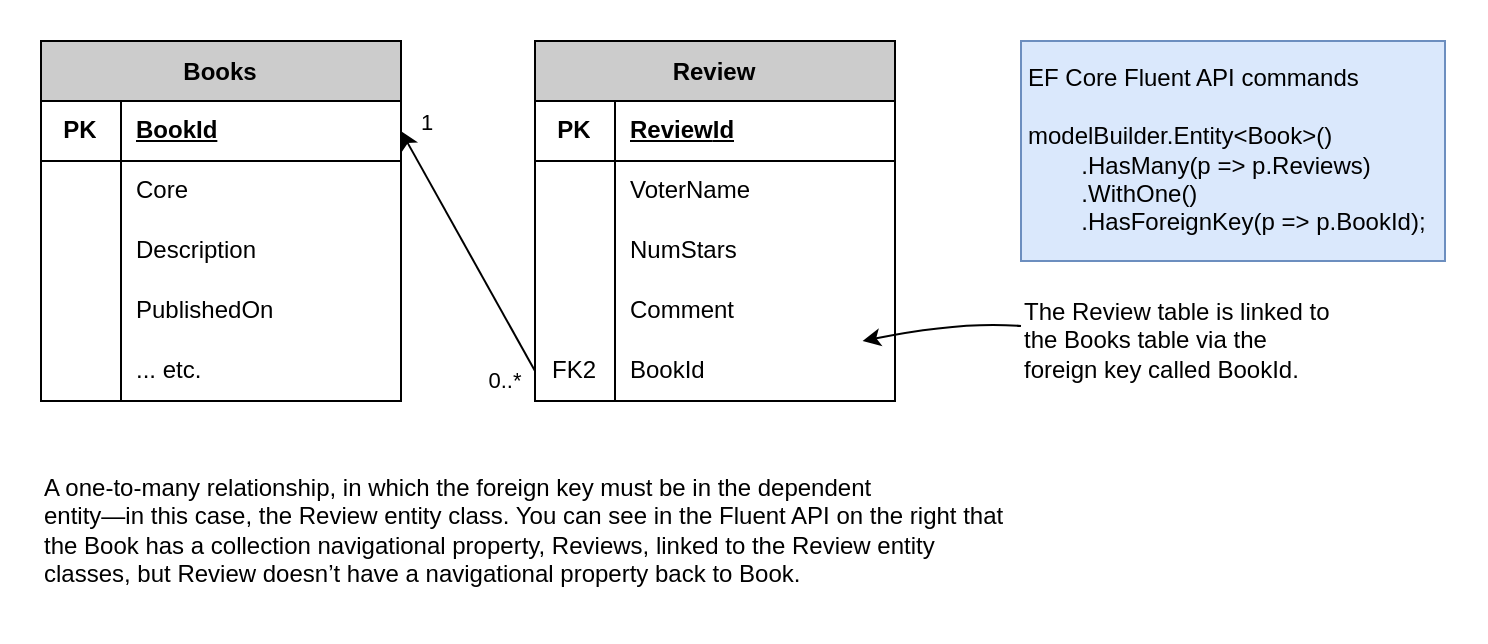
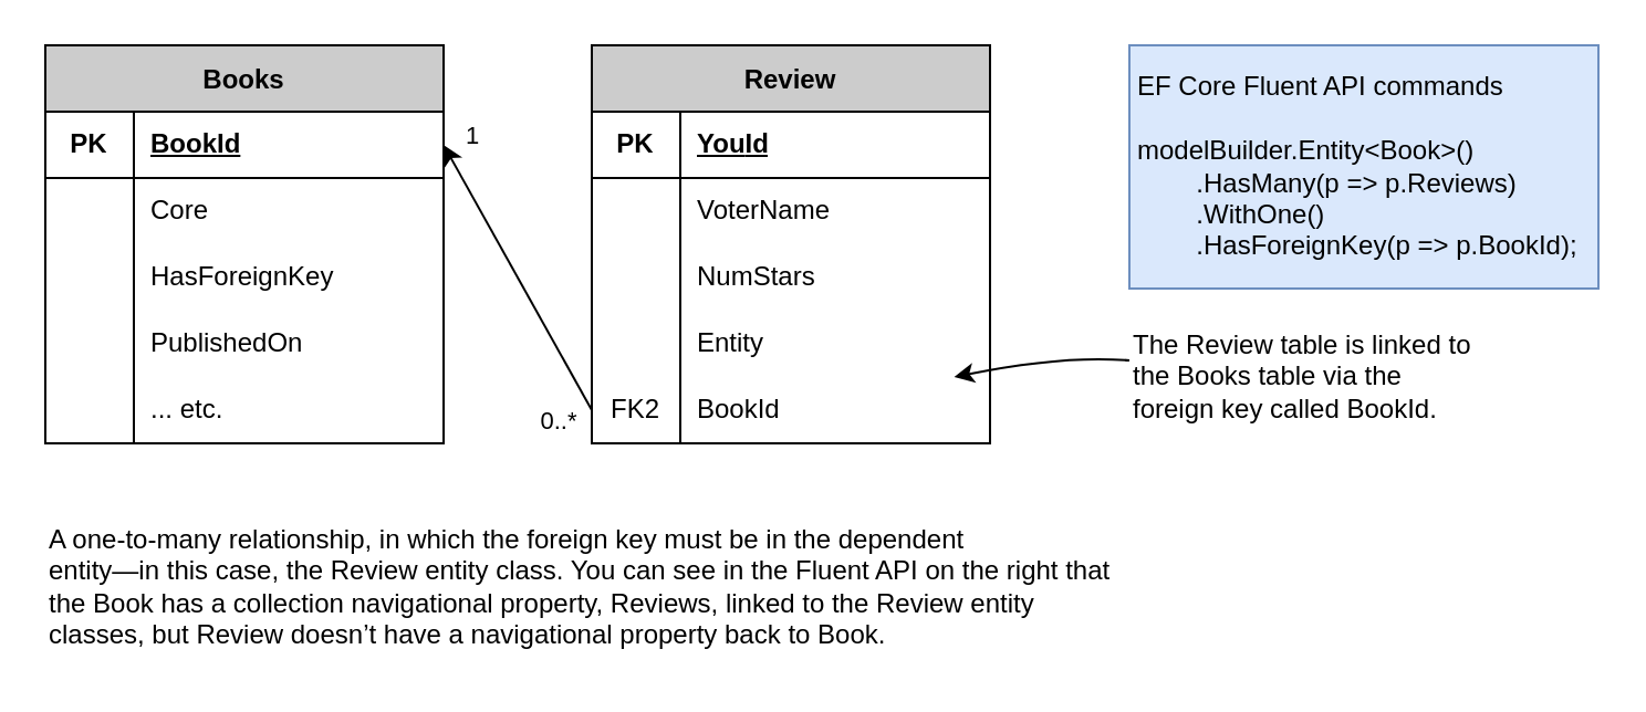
  <mxCell id="0" />
  <mxCell id="1" parent="0" />
  <mxCell id="2" value="" style="endArrow=classic;html=1;rounded=0;entryX=1;entryY=0.5;entryDx=0;entryDy=0;exitX=0;exitY=0.5;exitDx=0;exitDy=0;" parent="1" source="36" target="8" edge="1"><mxGeometry width="50" height="50" relative="1" as="geometry"><mxPoint x="-68.5" y="200" as="sourcePoint" /><mxPoint x="151.5" y="65" as="targetPoint" /></mxGeometry></mxCell>
  <mxCell id="3" value="0..*" style="edgeLabel;html=1;align=center;verticalAlign=middle;resizable=0;points=[];" vertex="1" connectable="0" parent="2"><mxGeometry x="-0.552" y="1" relative="1" as="geometry"><mxPoint y="31" as="offset" /></mxGeometry></mxCell>
  <mxCell id="4" value="1" style="edgeLabel;html=1;align=center;verticalAlign=middle;resizable=0;points=[];" vertex="1" connectable="0" parent="2"><mxGeometry x="0.616" relative="1" as="geometry"><mxPoint y="-28" as="offset" /></mxGeometry></mxCell>
  <mxCell id="5" value="&lt;div&gt;EF Core Fluent API commands&lt;/div&gt;&lt;div&gt;&lt;br&gt;&lt;/div&gt;&lt;div&gt;modelBuilder.Entity&amp;lt;Book&amp;gt;()&lt;/div&gt;&lt;div&gt;&lt;span style=&quot;white-space: pre;&quot;&gt;&#09;&lt;/span&gt;.HasMany(p =&amp;gt; p.Reviews)&lt;/div&gt;&lt;div&gt;&lt;span style=&quot;white-space: pre;&quot;&gt;&#09;&lt;/span&gt;.WithOne()&lt;/div&gt;&lt;div&gt;&lt;span style=&quot;white-space: pre;&quot;&gt;&#09;&lt;/span&gt;.HasForeignKey(p =&amp;gt;&amp;nbsp;&lt;span style=&quot;background-color: initial;&quot;&gt;p.BookId);&lt;/span&gt;&lt;/div&gt;" style="text;html=1;strokeColor=#6c8ebf;fillColor=#dae8fc;align=left;verticalAlign=middle;whiteSpace=wrap;rounded=0;spacingRight=2;spacingTop=2;spacingLeft=2;spacingBottom=2;" parent="1" vertex="1"><mxGeometry x="510" y="20" width="212" height="110" as="geometry" /></mxCell>
  <mxCell id="6" value="&lt;div&gt;The Review table is linked to&lt;/div&gt;&lt;div&gt;the Books table via the&lt;/div&gt;&lt;div&gt;foreign key called BookId.&lt;/div&gt;" style="text;html=1;align=left;verticalAlign=middle;resizable=0;points=[];autosize=1;strokeColor=none;fillColor=none;" parent="1" vertex="1"><mxGeometry x="510" y="140" width="180" height="60" as="geometry" /></mxCell>
  <mxCell id="7" value="Books" style="shape=table;startSize=30;container=1;collapsible=0;childLayout=tableLayout;fixedRows=1;rowLines=0;fontStyle=1;fillColor=#CCCCCC;" vertex="1" parent="1"><mxGeometry x="20" y="20" width="180" height="180" as="geometry" /></mxCell>
  <mxCell id="8" value="" style="shape=tableRow;horizontal=0;startSize=0;swimlaneHead=0;swimlaneBody=0;top=0;left=0;bottom=0;right=0;collapsible=0;dropTarget=0;fillColor=none;points=[[0,0.5],[1,0.5]];portConstraint=eastwest;" vertex="1" parent="7"><mxGeometry y="30" width="180" height="30" as="geometry" /></mxCell>
  <mxCell id="9" value="PK" style="shape=partialRectangle;html=1;whiteSpace=wrap;connectable=0;fillColor=none;top=0;left=0;bottom=1;right=0;overflow=hidden;pointerEvents=1;strokeColor=default;fontStyle=1" vertex="1" parent="8"><mxGeometry width="40" height="30" as="geometry"><mxRectangle width="40" height="30" as="alternateBounds" /></mxGeometry></mxCell>
  <mxCell id="10" value="&lt;span style=&quot;text-align: center;&quot;&gt;Book&lt;/span&gt;Id" style="shape=partialRectangle;connectable=0;fillColor=none;top=0;left=0;bottom=1;right=0;align=left;spacingLeft=6;overflow=hidden;strokeColor=default;perimeterSpacing=0;shadow=0;labelBorderColor=none;whiteSpace=wrap;html=1;labelBackgroundColor=none;fontStyle=5" vertex="1" parent="8"><mxGeometry x="40" width="140" height="30" as="geometry"><mxRectangle width="140" height="30" as="alternateBounds" /></mxGeometry></mxCell>
  <mxCell id="11" style="shape=tableRow;horizontal=0;startSize=0;swimlaneHead=0;swimlaneBody=0;top=0;left=0;bottom=0;right=0;collapsible=0;dropTarget=0;fillColor=none;points=[[0,0.5],[1,0.5]];portConstraint=eastwest;" vertex="1" parent="7"><mxGeometry y="60" width="180" height="30" as="geometry" /></mxCell>
  <mxCell id="12" style="shape=partialRectangle;html=1;whiteSpace=wrap;connectable=0;fillColor=none;top=0;left=0;bottom=0;right=0;overflow=hidden;" vertex="1" parent="11"><mxGeometry width="40" height="30" as="geometry"><mxRectangle width="40" height="30" as="alternateBounds" /></mxGeometry></mxCell>
  <mxCell id="13" value="Core" style="shape=partialRectangle;html=1;whiteSpace=wrap;connectable=0;fillColor=none;top=0;left=0;bottom=0;right=0;align=left;spacingLeft=6;overflow=hidden;" vertex="1" parent="11"><mxGeometry x="40" width="140" height="30" as="geometry"><mxRectangle width="140" height="30" as="alternateBounds" /></mxGeometry></mxCell>
  <mxCell id="14" style="shape=tableRow;horizontal=0;startSize=0;swimlaneHead=0;swimlaneBody=0;top=0;left=0;bottom=0;right=0;collapsible=0;dropTarget=0;fillColor=none;points=[[0,0.5],[1,0.5]];portConstraint=eastwest;" vertex="1" parent="7"><mxGeometry y="90" width="180" height="30" as="geometry" /></mxCell>
  <mxCell id="15" style="shape=partialRectangle;html=1;whiteSpace=wrap;connectable=0;fillColor=none;top=0;left=0;bottom=0;right=0;overflow=hidden;" vertex="1" parent="14"><mxGeometry width="40" height="30" as="geometry"><mxRectangle width="40" height="30" as="alternateBounds" /></mxGeometry></mxCell>
- <mxCell id="16" value="Description" style="shape=partialRectangle;html=1;whiteSpace=wrap;connectable=0;fillColor=none;top=0;left=0;bottom=0;right=0;align=left;spacingLeft=6;overflow=hidden;" vertex="1" parent="14"><mxGeometry x="40" width="140" height="30" as="geometry"><mxRectangle width="140" height="30" as="alternateBounds" /></mxGeometry></mxCell>
+ <mxCell id="16" value="HasForeignKey" style="shape=partialRectangle;html=1;whiteSpace=wrap;connectable=0;fillColor=none;top=0;left=0;bottom=0;right=0;align=left;spacingLeft=6;overflow=hidden;" vertex="1" parent="14"><mxGeometry x="40" width="140" height="30" as="geometry"><mxRectangle width="140" height="30" as="alternateBounds" /></mxGeometry></mxCell>
  <mxCell id="17" style="shape=tableRow;horizontal=0;startSize=0;swimlaneHead=0;swimlaneBody=0;top=0;left=0;bottom=0;right=0;collapsible=0;dropTarget=0;fillColor=none;points=[[0,0.5],[1,0.5]];portConstraint=eastwest;" vertex="1" parent="7"><mxGeometry y="120" width="180" height="30" as="geometry" /></mxCell>
  <mxCell id="18" style="shape=partialRectangle;html=1;whiteSpace=wrap;connectable=0;fillColor=none;top=0;left=0;bottom=0;right=0;overflow=hidden;" vertex="1" parent="17"><mxGeometry width="40" height="30" as="geometry"><mxRectangle width="40" height="30" as="alternateBounds" /></mxGeometry></mxCell>
  <mxCell id="19" value="PublishedOn" style="shape=partialRectangle;html=1;whiteSpace=wrap;connectable=0;fillColor=none;top=0;left=0;bottom=0;right=0;align=left;spacingLeft=6;overflow=hidden;" vertex="1" parent="17"><mxGeometry x="40" width="140" height="30" as="geometry"><mxRectangle width="140" height="30" as="alternateBounds" /></mxGeometry></mxCell>
  <mxCell id="20" style="shape=tableRow;horizontal=0;startSize=0;swimlaneHead=0;swimlaneBody=0;top=0;left=0;bottom=0;right=0;collapsible=0;dropTarget=0;fillColor=none;points=[[0,0.5],[1,0.5]];portConstraint=eastwest;" vertex="1" parent="7"><mxGeometry y="150" width="180" height="30" as="geometry" /></mxCell>
  <mxCell id="21" style="shape=partialRectangle;html=1;whiteSpace=wrap;connectable=0;fillColor=none;top=0;left=0;bottom=0;right=0;overflow=hidden;" vertex="1" parent="20"><mxGeometry width="40" height="30" as="geometry"><mxRectangle width="40" height="30" as="alternateBounds" /></mxGeometry></mxCell>
  <mxCell id="22" value="... etc." style="shape=partialRectangle;html=1;whiteSpace=wrap;connectable=0;fillColor=none;top=0;left=0;bottom=0;right=0;align=left;spacingLeft=6;overflow=hidden;" vertex="1" parent="20"><mxGeometry x="40" width="140" height="30" as="geometry"><mxRectangle width="140" height="30" as="alternateBounds" /></mxGeometry></mxCell>
  <mxCell id="23" value="Review" style="shape=table;startSize=30;container=1;collapsible=0;childLayout=tableLayout;fixedRows=1;rowLines=0;fontStyle=1;fillColor=#CCCCCC;" vertex="1" parent="1"><mxGeometry x="267" y="20" width="180" height="180" as="geometry" /></mxCell>
  <mxCell id="24" value="" style="shape=tableRow;horizontal=0;startSize=0;swimlaneHead=0;swimlaneBody=0;top=0;left=0;bottom=0;right=0;collapsible=0;dropTarget=0;fillColor=none;points=[[0,0.5],[1,0.5]];portConstraint=eastwest;" vertex="1" parent="23"><mxGeometry y="30" width="180" height="30" as="geometry" /></mxCell>
  <mxCell id="25" value="PK" style="shape=partialRectangle;html=1;whiteSpace=wrap;connectable=0;fillColor=none;top=0;left=0;bottom=1;right=0;overflow=hidden;pointerEvents=1;strokeColor=default;fontStyle=1" vertex="1" parent="24"><mxGeometry width="40" height="30" as="geometry"><mxRectangle width="40" height="30" as="alternateBounds" /></mxGeometry></mxCell>
- <mxCell id="26" value="&lt;div style=&quot;text-align: center;&quot;&gt;&lt;span style=&quot;background-color: initial;&quot;&gt;Review&lt;/span&gt;&lt;span style=&quot;background-color: initial;&quot;&gt;Id&lt;/span&gt;&lt;/div&gt;" style="shape=partialRectangle;connectable=0;fillColor=none;top=0;left=0;bottom=1;right=0;align=left;spacingLeft=6;overflow=hidden;strokeColor=default;perimeterSpacing=0;shadow=0;labelBorderColor=none;whiteSpace=wrap;html=1;labelBackgroundColor=none;fontStyle=5" vertex="1" parent="24"><mxGeometry x="40" width="140" height="30" as="geometry"><mxRectangle width="140" height="30" as="alternateBounds" /></mxGeometry></mxCell>
+ <mxCell id="26" value="&lt;div style=&quot;text-align: center;&quot;&gt;&lt;span style=&quot;background-color: initial;&quot;&gt;You&lt;/span&gt;&lt;span style=&quot;background-color: initial;&quot;&gt;Id&lt;/span&gt;&lt;/div&gt;" style="shape=partialRectangle;connectable=0;fillColor=none;top=0;left=0;bottom=1;right=0;align=left;spacingLeft=6;overflow=hidden;strokeColor=default;perimeterSpacing=0;shadow=0;labelBorderColor=none;whiteSpace=wrap;html=1;labelBackgroundColor=none;fontStyle=5" vertex="1" parent="24"><mxGeometry x="40" width="140" height="30" as="geometry"><mxRectangle width="140" height="30" as="alternateBounds" /></mxGeometry></mxCell>
  <mxCell id="27" style="shape=tableRow;horizontal=0;startSize=0;swimlaneHead=0;swimlaneBody=0;top=0;left=0;bottom=0;right=0;collapsible=0;dropTarget=0;fillColor=none;points=[[0,0.5],[1,0.5]];portConstraint=eastwest;" vertex="1" parent="23"><mxGeometry y="60" width="180" height="30" as="geometry" /></mxCell>
  <mxCell id="28" style="shape=partialRectangle;html=1;whiteSpace=wrap;connectable=0;fillColor=none;top=0;left=0;bottom=0;right=0;overflow=hidden;" vertex="1" parent="27"><mxGeometry width="40" height="30" as="geometry"><mxRectangle width="40" height="30" as="alternateBounds" /></mxGeometry></mxCell>
  <mxCell id="29" value="VoterName" style="shape=partialRectangle;html=1;whiteSpace=wrap;connectable=0;fillColor=none;top=0;left=0;bottom=0;right=0;align=left;spacingLeft=6;overflow=hidden;" vertex="1" parent="27"><mxGeometry x="40" width="140" height="30" as="geometry"><mxRectangle width="140" height="30" as="alternateBounds" /></mxGeometry></mxCell>
  <mxCell id="30" style="shape=tableRow;horizontal=0;startSize=0;swimlaneHead=0;swimlaneBody=0;top=0;left=0;bottom=0;right=0;collapsible=0;dropTarget=0;fillColor=none;points=[[0,0.5],[1,0.5]];portConstraint=eastwest;" vertex="1" parent="23"><mxGeometry y="90" width="180" height="30" as="geometry" /></mxCell>
  <mxCell id="31" style="shape=partialRectangle;html=1;whiteSpace=wrap;connectable=0;fillColor=none;top=0;left=0;bottom=0;right=0;overflow=hidden;" vertex="1" parent="30"><mxGeometry width="40" height="30" as="geometry"><mxRectangle width="40" height="30" as="alternateBounds" /></mxGeometry></mxCell>
  <mxCell id="32" value="NumStars" style="shape=partialRectangle;html=1;whiteSpace=wrap;connectable=0;fillColor=none;top=0;left=0;bottom=0;right=0;align=left;spacingLeft=6;overflow=hidden;" vertex="1" parent="30"><mxGeometry x="40" width="140" height="30" as="geometry"><mxRectangle width="140" height="30" as="alternateBounds" /></mxGeometry></mxCell>
  <mxCell id="33" style="shape=tableRow;horizontal=0;startSize=0;swimlaneHead=0;swimlaneBody=0;top=0;left=0;bottom=0;right=0;collapsible=0;dropTarget=0;fillColor=none;points=[[0,0.5],[1,0.5]];portConstraint=eastwest;" vertex="1" parent="23"><mxGeometry y="120" width="180" height="30" as="geometry" /></mxCell>
  <mxCell id="34" style="shape=partialRectangle;html=1;whiteSpace=wrap;connectable=0;fillColor=none;top=0;left=0;bottom=0;right=0;overflow=hidden;" vertex="1" parent="33"><mxGeometry width="40" height="30" as="geometry"><mxRectangle width="40" height="30" as="alternateBounds" /></mxGeometry></mxCell>
- <mxCell id="35" value="Comment" style="shape=partialRectangle;html=1;whiteSpace=wrap;connectable=0;fillColor=none;top=0;left=0;bottom=0;right=0;align=left;spacingLeft=6;overflow=hidden;" vertex="1" parent="33"><mxGeometry x="40" width="140" height="30" as="geometry"><mxRectangle width="140" height="30" as="alternateBounds" /></mxGeometry></mxCell>
+ <mxCell id="35" value="Entity" style="shape=partialRectangle;html=1;whiteSpace=wrap;connectable=0;fillColor=none;top=0;left=0;bottom=0;right=0;align=left;spacingLeft=6;overflow=hidden;" vertex="1" parent="33"><mxGeometry x="40" width="140" height="30" as="geometry"><mxRectangle width="140" height="30" as="alternateBounds" /></mxGeometry></mxCell>
  <mxCell id="36" style="shape=tableRow;horizontal=0;startSize=0;swimlaneHead=0;swimlaneBody=0;top=0;left=0;bottom=0;right=0;collapsible=0;dropTarget=0;fillColor=none;points=[[0,0.5],[1,0.5]];portConstraint=eastwest;" vertex="1" parent="23"><mxGeometry y="150" width="180" height="30" as="geometry" /></mxCell>
  <mxCell id="37" value="FK2" style="shape=partialRectangle;html=1;whiteSpace=wrap;connectable=0;fillColor=none;top=0;left=0;bottom=0;right=0;overflow=hidden;" vertex="1" parent="36"><mxGeometry width="40" height="30" as="geometry"><mxRectangle width="40" height="30" as="alternateBounds" /></mxGeometry></mxCell>
  <mxCell id="38" value="BookId" style="shape=partialRectangle;html=1;whiteSpace=wrap;connectable=0;fillColor=none;top=0;left=0;bottom=0;right=0;align=left;spacingLeft=6;overflow=hidden;" vertex="1" parent="36"><mxGeometry x="40" width="140" height="30" as="geometry"><mxRectangle width="140" height="30" as="alternateBounds" /></mxGeometry></mxCell>
  <mxCell id="39" value="" style="endArrow=classic;html=1;curved=1;" edge="1" parent="1" source="6" target="36"><mxGeometry width="50" height="50" relative="1" as="geometry"><mxPoint x="520" y="260" as="sourcePoint" /><mxPoint x="400" y="190" as="targetPoint" /><Array as="points"><mxPoint x="480" y="160" /></Array></mxGeometry></mxCell>
  <mxCell id="40" value="&lt;div&gt;A one-to-many relationship, in which the foreign key must be in the dependent&lt;/div&gt;&lt;div&gt;entity—in this case, the Review entity class. You can see in the Fluent API on the right that&lt;/div&gt;&lt;div&gt;the Book has a collection navigational property, Reviews, linked to the Review entity&lt;/div&gt;&lt;div&gt;classes, but Review doesn’t have a navigational property back to Book.&lt;/div&gt;" style="text;html=1;align=left;verticalAlign=middle;resizable=0;points=[];autosize=1;strokeColor=none;fillColor=none;" vertex="1" parent="1"><mxGeometry x="20" y="230" width="500" height="70" as="geometry" /></mxCell>
